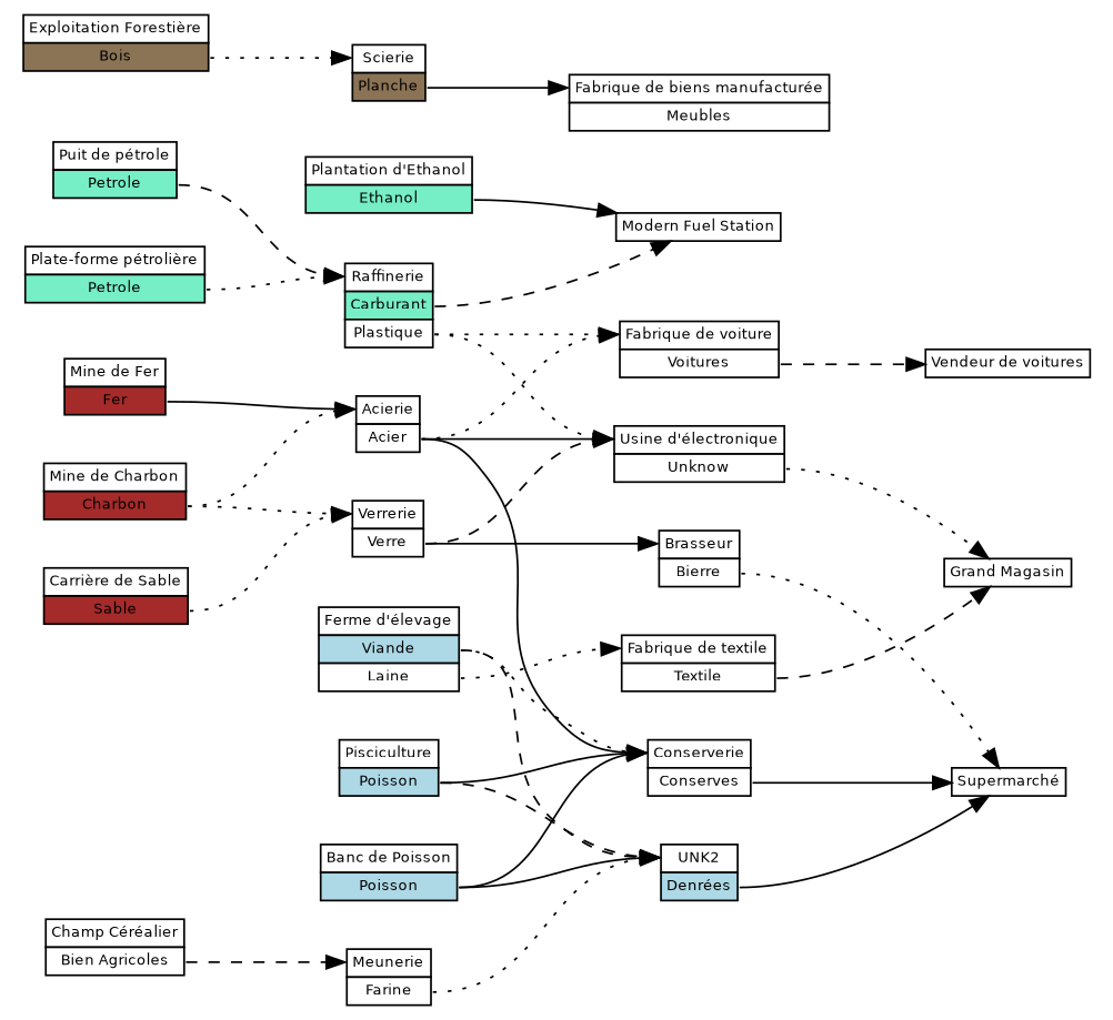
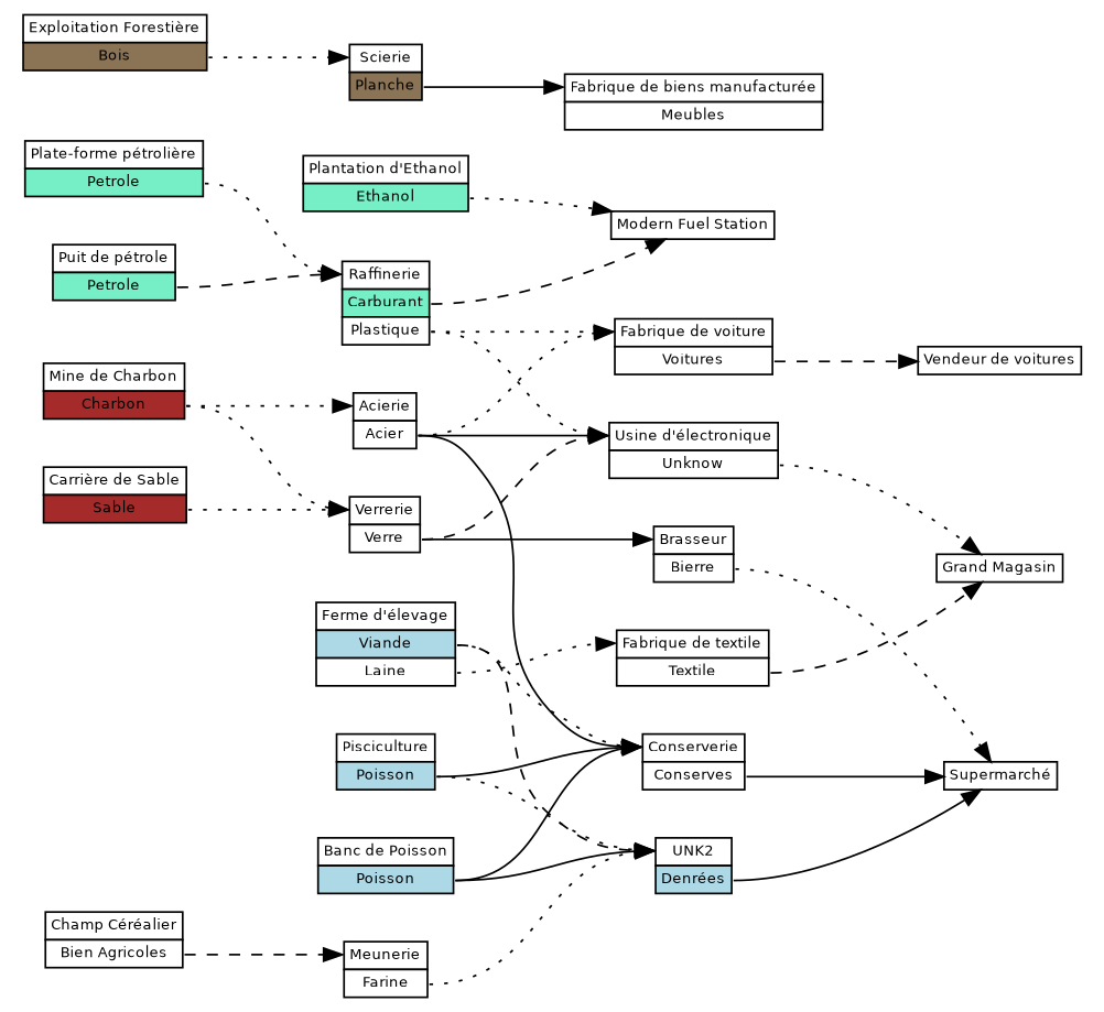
  digraph {
    rankdir=LR
    node [fontname="Bitstream Vera Sans" fontsize=8 shape=plaintext]
    edge [headport=head style=dotted tailport=Poisson]
    n1 [label=<<TABLE BORDER="0" CELLBORDER="1" CELLSPACING="0">         <TR><TD PORT="head">Puit de pétrole</TD></TR>         <TR><TD PORT="Petrole" BGCOLOR="aquamarine2">Petrole</TD></TR></TABLE>>]
    n2 [label=<<TABLE BORDER="0" CELLBORDER="1" CELLSPACING="0">         <TR><TD PORT="head">Raffinerie</TD></TR>         <TR><TD PORT="Carburant" BGCOLOR="aquamarine2">Carburant</TD></TR> <TR><TD PORT="Plastique" BGCOLOR="white">Plastique</TD></TR></TABLE>>]
    n3 [label=<<TABLE BORDER="0" CELLBORDER="1" CELLSPACING="0">         <TR><TD PORT="head">Modern Fuel Station</TD></TR>         </TABLE>>]
    n4 [label=<<TABLE BORDER="0" CELLBORDER="1" CELLSPACING="0">         <TR><TD PORT="head">Usine d'électronique</TD></TR>         <TR><TD PORT="Unknow" BGCOLOR="white">Unknow</TD></TR></TABLE>>]
    n5 [label=<<TABLE BORDER="0" CELLBORDER="1" CELLSPACING="0">         <TR><TD PORT="head">Fabrique de voiture</TD></TR>         <TR><TD PORT="Voitures" BGCOLOR="white">Voitures</TD></TR></TABLE>>]
    n6 [label=<<TABLE BORDER="0" CELLBORDER="1" CELLSPACING="0">         <TR><TD PORT="head">Plate-forme pétrolière</TD></TR>         <TR><TD PORT="Petrole" BGCOLOR="aquamarine2">Petrole</TD></TR></TABLE>>]
    n7 [label=<<TABLE BORDER="0" CELLBORDER="1" CELLSPACING="0">         <TR><TD PORT="head">Grand Magasin</TD></TR>         </TABLE>>]
    n8 [label=<<TABLE BORDER="0" CELLBORDER="1" CELLSPACING="0">         <TR><TD PORT="head">Vendeur de voitures</TD></TR>         </TABLE>>]
    n9 [label=<<TABLE BORDER="0" CELLBORDER="1" CELLSPACING="0">         <TR><TD PORT="head">Mine de Charbon</TD></TR>         <TR><TD PORT="Charbon" BGCOLOR="brown">Charbon</TD></TR></TABLE>>]
    n10 [label=<<TABLE BORDER="0" CELLBORDER="1" CELLSPACING="0">         <TR><TD PORT="head">Acierie</TD></TR>         <TR><TD PORT="Acier" BGCOLOR="white">Acier</TD></TR></TABLE>>]
    n11 [label=<<TABLE BORDER="0" CELLBORDER="1" CELLSPACING="0">         <TR><TD PORT="head">Verrerie</TD></TR>         <TR><TD PORT="Verre" BGCOLOR="white">Verre</TD></TR></TABLE>>]
    n12 [label=<<TABLE BORDER="0" CELLBORDER="1" CELLSPACING="0">         <TR><TD PORT="head">Conserverie</TD></TR>         <TR><TD PORT="Conserves" BGCOLOR="white">Conserves</TD></TR></TABLE>>]
    n13 [label=<<TABLE BORDER="0" CELLBORDER="1" CELLSPACING="0">         <TR><TD PORT="head">Brasseur</TD></TR>         <TR><TD PORT="Bierre" BGCOLOR="white">Bierre</TD></TR></TABLE>>]
-   n14 [label=<<TABLE BORDER="0" CELLBORDER="1" CELLSPACING="0">         <TR><TD PORT="head">Mine de Fer</TD></TR>         <TR><TD PORT="Fer" BGCOLOR="brown">Fer</TD></TR></TABLE>>]
    n15 [label=<<TABLE BORDER="0" CELLBORDER="1" CELLSPACING="0">         <TR><TD PORT="head">Carrière de Sable</TD></TR>         <TR><TD PORT="Sable" BGCOLOR="brown">Sable</TD></TR></TABLE>>]
    n16 [label=<<TABLE BORDER="0" CELLBORDER="1" CELLSPACING="0">         <TR><TD PORT="head">Ferme d'élevage</TD></TR>         <TR><TD PORT="Viande" BGCOLOR="lightblue">Viande</TD></TR> <TR><TD PORT="Laine" BGCOLOR="white">Laine</TD></TR></TABLE>>]
    n17 [label=<<TABLE BORDER="0" CELLBORDER="1" CELLSPACING="0">         <TR><TD PORT="head">Fabrique de textile</TD></TR>         <TR><TD PORT="Textile" BGCOLOR="white">Textile</TD></TR></TABLE>>]
    n18 [label=<<TABLE BORDER="0" CELLBORDER="1" CELLSPACING="0">         <TR><TD PORT="head">UNK2</TD></TR>         <TR><TD PORT="Denrées" BGCOLOR="lightblue">Denrées</TD></TR></TABLE>>]
    n19 [label=<<TABLE BORDER="0" CELLBORDER="1" CELLSPACING="0">         <TR><TD PORT="head">Supermarché</TD></TR>         </TABLE>>]
    n20 [label=<<TABLE BORDER="0" CELLBORDER="1" CELLSPACING="0">         <TR><TD PORT="head">Banc de Poisson</TD></TR>         <TR><TD PORT="Poisson" BGCOLOR="lightblue">Poisson</TD></TR></TABLE>>]
    n21 [label=<<TABLE BORDER="0" CELLBORDER="1" CELLSPACING="0">         <TR><TD PORT="head">Pisciculture</TD></TR>         <TR><TD PORT="Poisson" BGCOLOR="lightblue">Poisson</TD></TR></TABLE>>]
    n22 [label=<<TABLE BORDER="0" CELLBORDER="1" CELLSPACING="0">         <TR><TD PORT="head">Champ Céréalier</TD></TR>         <TR><TD PORT="Bien Agricoles" BGCOLOR="white">Bien Agricoles</TD></TR></TABLE>>]
    n23 [label=<<TABLE BORDER="0" CELLBORDER="1" CELLSPACING="0">         <TR><TD PORT="head">Meunerie</TD></TR>         <TR><TD PORT="Farine" BGCOLOR="white">Farine</TD></TR></TABLE>>]
    n24 [label=<<TABLE BORDER="0" CELLBORDER="1" CELLSPACING="0">         <TR><TD PORT="head">Plantation d'Ethanol</TD></TR>         <TR><TD PORT="Ethanol" BGCOLOR="aquamarine2">Ethanol</TD></TR></TABLE>>]
    n25 [label=<<TABLE BORDER="0" CELLBORDER="1" CELLSPACING="0">         <TR><TD PORT="head">Exploitation Forestière</TD></TR>         <TR><TD PORT="Bois" BGCOLOR="burlywood4">Bois</TD></TR></TABLE>>]
    n26 [label=<<TABLE BORDER="0" CELLBORDER="1" CELLSPACING="0">         <TR><TD PORT="head">Scierie</TD></TR>         <TR><TD PORT="Planche" BGCOLOR="burlywood4">Planche</TD></TR></TABLE>>]
    n27 [label=<<TABLE BORDER="0" CELLBORDER="1" CELLSPACING="0">         <TR><TD PORT="head">Fabrique de biens manufacturée</TD></TR>         <TR><TD PORT="Meubles" BGCOLOR="white">Meubles</TD></TR></TABLE>>]
    n1 -> n2 [style=dashed tailport=Petrole]
    n2 -> n3 [style=dashed tailport=Carburant]
    n2 -> n4 [tailport=Plastique]
    n2 -> n5 [tailport=Plastique]
    n4 -> n7 [tailport=Unknow]
    n5 -> n8 [style=dashed tailport=Voitures]
    n6 -> n2 [tailport=Petrole]
    n9 -> n10 [tailport=Charbon]
    n9 -> n11 [tailport=Charbon]
    n10 -> n4 [style=solid tailport=Acier]
    n10 -> n5 [tailport=Acier]
    n10 -> n12 [style=solid tailport=Acier]
    n11 -> n4 [style=dashed tailport=Verre]
    n11 -> n13 [style=solid tailport=Verre]
    n12 -> n19 [style=solid tailport=Conserves]
    n13 -> n19 [tailport=Bierre]
-   n14 -> n10 [style=solid tailport=Fer]
    n15 -> n11 [tailport=Sable]
    n16 -> n12 [tailport=Viande]
    n16 -> n17 [tailport=Laine]
    n16 -> n18 [style=dashed tailport=Viande]
    n17 -> n7 [style=dashed tailport=Textile]
    n18 -> n19 [style=solid tailport="Denrées"]
    n20 -> n12 [style=solid]
    n20 -> n18 [style=solid]
    n21 -> n12 [style=solid]
-   n21 -> n18 [style=dashed]
+   n21 -> n18
    n22 -> n23 [style=dashed tailport="Bien Agricoles"]
    n23 -> n18 [tailport=Farine]
-   n24 -> n3 [style=solid tailport=Ethanol]
+   n24 -> n3 [tailport=Ethanol]
    n25 -> n26 [tailport=Bois]
    n26 -> n27 [style=solid tailport=Planche]
  }
